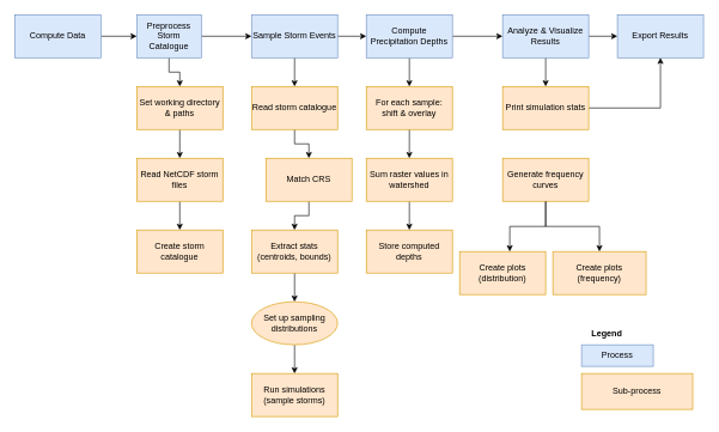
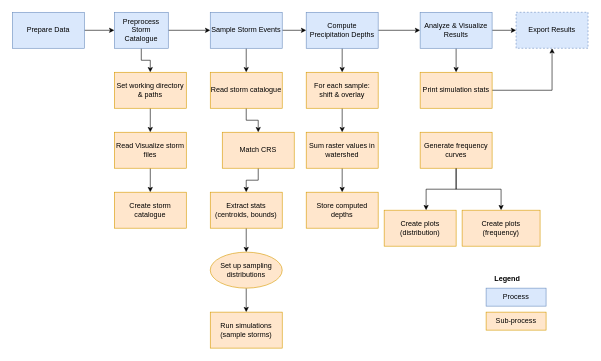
  <mxCell id="0" />
  <mxCell id="1" parent="0" />
  <mxCell id="2" style="edgeStyle=orthogonalEdgeStyle;rounded=0;orthogonalLoop=1;jettySize=auto;html=1;exitX=1;exitY=0.5;exitDx=0;exitDy=0;entryX=0;entryY=0.5;entryDx=0;entryDy=0;" edge="1" parent="1" source="3" target="6"><mxGeometry relative="1" as="geometry" /></mxCell>
- <mxCell id="3" value="Compute Data" style="whiteSpace=wrap;html=1;fillColor=#dae8fc;strokeColor=#6c8ebf;" vertex="1" parent="1"><mxGeometry x="20" y="20" width="120" height="60" as="geometry" /></mxCell>
+ <mxCell id="3" value="Prepare Data" style="whiteSpace=wrap;html=1;fillColor=#dae8fc;strokeColor=#6c8ebf;" vertex="1" parent="1"><mxGeometry x="20" y="20" width="120" height="60" as="geometry" /></mxCell>
  <mxCell id="4" value="" style="edgeStyle=orthogonalEdgeStyle;rounded=0;orthogonalLoop=1;jettySize=auto;html=1;" edge="1" parent="1" source="6" target="18"><mxGeometry relative="1" as="geometry" /></mxCell>
  <mxCell id="5" style="edgeStyle=orthogonalEdgeStyle;rounded=0;orthogonalLoop=1;jettySize=auto;html=1;exitX=1;exitY=0.5;exitDx=0;exitDy=0;entryX=0;entryY=0.5;entryDx=0;entryDy=0;" edge="1" parent="1" source="6" target="9"><mxGeometry relative="1" as="geometry" /></mxCell>
  <mxCell id="6" value="Preprocess Storm Catalogue" style="whiteSpace=wrap;html=1;fillColor=#dae8fc;strokeColor=#6c8ebf;" vertex="1" parent="1"><mxGeometry x="190" y="20" width="90" height="60" as="geometry" /></mxCell>
  <mxCell id="7" value="" style="edgeStyle=orthogonalEdgeStyle;rounded=0;orthogonalLoop=1;jettySize=auto;html=1;" edge="1" parent="1" source="9" target="23"><mxGeometry relative="1" as="geometry" /></mxCell>
  <mxCell id="8" style="edgeStyle=orthogonalEdgeStyle;rounded=0;orthogonalLoop=1;jettySize=auto;html=1;exitX=1;exitY=0.5;exitDx=0;exitDy=0;entryX=0;entryY=0.5;entryDx=0;entryDy=0;" edge="1" parent="1" source="9" target="12"><mxGeometry relative="1" as="geometry" /></mxCell>
  <mxCell id="9" value="Sample Storm Events" style="whiteSpace=wrap;html=1;fillColor=#dae8fc;strokeColor=#6c8ebf;" vertex="1" parent="1"><mxGeometry x="350" y="20" width="120" height="60" as="geometry" /></mxCell>
  <mxCell id="10" value="" style="edgeStyle=orthogonalEdgeStyle;rounded=0;orthogonalLoop=1;jettySize=auto;html=1;" edge="1" parent="1" source="12" target="32"><mxGeometry relative="1" as="geometry" /></mxCell>
  <mxCell id="11" style="edgeStyle=orthogonalEdgeStyle;rounded=0;orthogonalLoop=1;jettySize=auto;html=1;exitX=1;exitY=0.5;exitDx=0;exitDy=0;entryX=0;entryY=0.5;entryDx=0;entryDy=0;" edge="1" parent="1" source="12" target="15"><mxGeometry relative="1" as="geometry" /></mxCell>
  <mxCell id="12" value="Compute Precipitation Depths" style="whiteSpace=wrap;html=1;fillColor=#dae8fc;strokeColor=#6c8ebf;" vertex="1" parent="1"><mxGeometry x="510" y="20" width="120" height="60" as="geometry" /></mxCell>
  <mxCell id="13" value="" style="edgeStyle=orthogonalEdgeStyle;rounded=0;orthogonalLoop=1;jettySize=auto;html=1;" edge="1" parent="1" source="15" target="37"><mxGeometry relative="1" as="geometry" /></mxCell>
  <mxCell id="14" style="edgeStyle=orthogonalEdgeStyle;rounded=0;orthogonalLoop=1;jettySize=auto;html=1;exitX=1;exitY=0.5;exitDx=0;exitDy=0;" edge="1" parent="1" source="15" target="16"><mxGeometry relative="1" as="geometry" /></mxCell>
  <mxCell id="15" value="Analyze &amp;amp; Visualize Results" style="whiteSpace=wrap;html=1;fillColor=#dae8fc;strokeColor=#6c8ebf;" vertex="1" parent="1"><mxGeometry x="700" y="20" width="120" height="60" as="geometry" /></mxCell>
- <mxCell id="16" value="Export Results" style="whiteSpace=wrap;html=1;fillColor=#dae8fc;strokeColor=#6c8ebf;" vertex="1" parent="1"><mxGeometry x="860" y="20" width="120" height="60" as="geometry" /></mxCell>
+ <mxCell id="16" value="Export Results" style="whiteSpace=wrap;html=1;fillColor=#dae8fc;strokeColor=#6c8ebf;dashed=1;" vertex="1" parent="1"><mxGeometry x="860" y="20" width="120" height="60" as="geometry" /></mxCell>
  <mxCell id="17" value="" style="edgeStyle=orthogonalEdgeStyle;rounded=0;orthogonalLoop=1;jettySize=auto;html=1;" edge="1" parent="1" source="18" target="20"><mxGeometry relative="1" as="geometry" /></mxCell>
  <mxCell id="18" value="Set working directory &amp;amp; paths" style="whiteSpace=wrap;html=1;fillColor=#ffe6cc;strokeColor=#d79b00;" vertex="1" parent="1"><mxGeometry x="190" y="120" width="120" height="60" as="geometry" /></mxCell>
  <mxCell id="19" value="" style="edgeStyle=orthogonalEdgeStyle;rounded=0;orthogonalLoop=1;jettySize=auto;html=1;" edge="1" parent="1" source="20" target="21"><mxGeometry relative="1" as="geometry" /></mxCell>
- <mxCell id="20" value="Read NetCDF storm files" style="whiteSpace=wrap;html=1;fillColor=#ffe6cc;strokeColor=#d79b00;" vertex="1" parent="1"><mxGeometry x="190" y="220" width="120" height="60" as="geometry" /></mxCell>
+ <mxCell id="20" value="Read Visualize storm files" style="whiteSpace=wrap;html=1;fillColor=#ffe6cc;strokeColor=#d79b00;" vertex="1" parent="1"><mxGeometry x="190" y="220" width="120" height="60" as="geometry" /></mxCell>
  <mxCell id="21" value="Create storm catalogue" style="whiteSpace=wrap;html=1;fillColor=#ffe6cc;strokeColor=#d79b00;" vertex="1" parent="1"><mxGeometry x="190" y="320" width="120" height="60" as="geometry" /></mxCell>
  <mxCell id="22" style="edgeStyle=orthogonalEdgeStyle;rounded=0;orthogonalLoop=1;jettySize=auto;html=1;exitX=0.5;exitY=1;exitDx=0;exitDy=0;entryX=0.5;entryY=0;entryDx=0;entryDy=0;" edge="1" parent="1" source="23" target="25"><mxGeometry relative="1" as="geometry" /></mxCell>
  <mxCell id="23" value="Read storm catalogue" style="whiteSpace=wrap;html=1;fillColor=#ffe6cc;strokeColor=#d79b00;" vertex="1" parent="1"><mxGeometry x="350" y="120" width="120" height="60" as="geometry" /></mxCell>
  <mxCell id="24" style="edgeStyle=orthogonalEdgeStyle;rounded=0;orthogonalLoop=1;jettySize=auto;html=1;exitX=0.5;exitY=1;exitDx=0;exitDy=0;entryX=0.5;entryY=0;entryDx=0;entryDy=0;" edge="1" parent="1" source="25" target="27"><mxGeometry relative="1" as="geometry" /></mxCell>
  <mxCell id="25" value="Match CRS" style="whiteSpace=wrap;html=1;fillColor=#ffe6cc;strokeColor=#d79b00;" vertex="1" parent="1"><mxGeometry x="370" y="220" width="120" height="60" as="geometry" /></mxCell>
  <mxCell id="26" value="" style="edgeStyle=orthogonalEdgeStyle;rounded=0;orthogonalLoop=1;jettySize=auto;html=1;" edge="1" parent="1" source="27" target="29"><mxGeometry relative="1" as="geometry" /></mxCell>
  <mxCell id="27" value="Extract stats (centroids, bounds)" style="whiteSpace=wrap;html=1;fillColor=#ffe6cc;strokeColor=#d79b00;" vertex="1" parent="1"><mxGeometry x="350" y="320" width="120" height="60" as="geometry" /></mxCell>
  <mxCell id="28" value="" style="edgeStyle=orthogonalEdgeStyle;rounded=0;orthogonalLoop=1;jettySize=auto;html=1;" edge="1" parent="1" source="29" target="30"><mxGeometry relative="1" as="geometry" /></mxCell>
  <mxCell id="29" value="Set up sampling distributions" style="ellipse;whiteSpace=wrap;html=1;fillColor=#ffe6cc;strokeColor=#d79b00;" vertex="1" parent="1"><mxGeometry x="350" y="420" width="120" height="60" as="geometry" /></mxCell>
  <mxCell id="30" value="Run simulations (sample storms)" style="whiteSpace=wrap;html=1;fillColor=#ffe6cc;strokeColor=#d79b00;" vertex="1" parent="1"><mxGeometry x="350" y="520" width="120" height="60" as="geometry" /></mxCell>
  <mxCell id="31" value="" style="edgeStyle=orthogonalEdgeStyle;rounded=0;orthogonalLoop=1;jettySize=auto;html=1;" edge="1" parent="1" source="32" target="34"><mxGeometry relative="1" as="geometry" /></mxCell>
  <mxCell id="32" value="For each sample: shift &amp;amp; overlay" style="whiteSpace=wrap;html=1;fillColor=#ffe6cc;strokeColor=#d79b00;" vertex="1" parent="1"><mxGeometry x="510" y="120" width="120" height="60" as="geometry" /></mxCell>
  <mxCell id="33" value="" style="edgeStyle=orthogonalEdgeStyle;rounded=0;orthogonalLoop=1;jettySize=auto;html=1;" edge="1" parent="1" source="34" target="35"><mxGeometry relative="1" as="geometry" /></mxCell>
  <mxCell id="34" value="Sum raster values in watershed" style="whiteSpace=wrap;html=1;fillColor=#ffe6cc;strokeColor=#d79b00;" vertex="1" parent="1"><mxGeometry x="510" y="220" width="120" height="60" as="geometry" /></mxCell>
  <mxCell id="35" value="Store computed depths" style="whiteSpace=wrap;html=1;fillColor=#ffe6cc;strokeColor=#d79b00;" vertex="1" parent="1"><mxGeometry x="510" y="320" width="120" height="60" as="geometry" /></mxCell>
  <mxCell id="36" value="" style="edgeStyle=orthogonalEdgeStyle;rounded=0;orthogonalLoop=1;jettySize=auto;html=1;" edge="1" parent="1" source="37" target="16"><mxGeometry relative="1" as="geometry" /></mxCell>
  <mxCell id="37" value="Print simulation stats" style="whiteSpace=wrap;html=1;fillColor=#ffe6cc;strokeColor=#d79b00;" vertex="1" parent="1"><mxGeometry x="700" y="120" width="120" height="60" as="geometry" /></mxCell>
  <mxCell id="38" value="" style="edgeStyle=orthogonalEdgeStyle;rounded=0;orthogonalLoop=1;jettySize=auto;html=1;exitX=0.5;exitY=1;exitDx=0;exitDy=0;" edge="1" parent="1" source="39" target="40"><mxGeometry relative="1" as="geometry" /></mxCell>
  <mxCell id="39" value="Generate frequency curves" style="whiteSpace=wrap;html=1;fillColor=#ffe6cc;strokeColor=#d79b00;" vertex="1" parent="1"><mxGeometry x="700" y="220" width="120" height="60" as="geometry" /></mxCell>
  <mxCell id="40" value="Create plots (frequency)" style="whiteSpace=wrap;html=1;fillColor=#ffe6cc;strokeColor=#d79b00;" vertex="1" parent="1"><mxGeometry x="770" y="350" width="130" height="60" as="geometry" /></mxCell>
  <mxCell id="41" value="Create plots (distribution)" style="whiteSpace=wrap;html=1;fillColor=#ffe6cc;strokeColor=#d79b00;" vertex="1" parent="1"><mxGeometry x="640" y="350" width="120" height="60" as="geometry" /></mxCell>
  <mxCell id="42" style="edgeStyle=orthogonalEdgeStyle;rounded=0;orthogonalLoop=1;jettySize=auto;html=1;exitX=0.5;exitY=1;exitDx=0;exitDy=0;entryX=0.583;entryY=0;entryDx=0;entryDy=0;entryPerimeter=0;" edge="1" parent="1" source="39" target="41"><mxGeometry relative="1" as="geometry" /></mxCell>
  <mxCell id="43" value="Process" style="whiteSpace=wrap;html=1;fillColor=#dae8fc;strokeColor=#6c8ebf;" vertex="1" parent="1"><mxGeometry x="810" y="480" width="100" height="30" as="geometry" /></mxCell>
- <mxCell id="44" value="Sub-process" style="whiteSpace=wrap;html=1;fillColor=#ffe6cc;strokeColor=#d79b00;" vertex="1" parent="1"><mxGeometry x="810" y="520" width="155" height="50" as="geometry" /></mxCell>
+ <mxCell id="44" value="Sub-process" style="whiteSpace=wrap;html=1;fillColor=#ffe6cc;strokeColor=#d79b00;" vertex="1" parent="1"><mxGeometry x="810" y="520" width="100" height="30" as="geometry" /></mxCell>
  <mxCell id="45" value="&lt;b&gt;Legend&lt;/b&gt;" style="text;html=1;align=center;verticalAlign=middle;resizable=0;points=[];autosize=1;strokeColor=none;fillColor=none;" vertex="1" parent="1"><mxGeometry x="810" y="450" width="70" height="30" as="geometry" /></mxCell>
